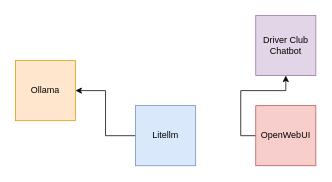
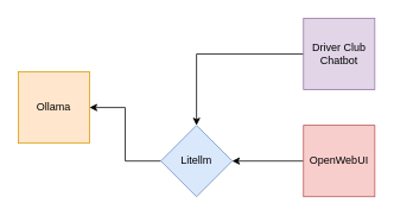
  <mxCell id="0" />
  <mxCell id="1" parent="0" />
  <mxCell id="2" value="Ollama" style="whiteSpace=wrap;html=1;aspect=fixed;fillColor=#ffe6cc;strokeColor=#d79b00;fontColor=#000000;" parent="1" vertex="1"><mxGeometry x="20" y="80" width="80" height="80" as="geometry" /></mxCell>
  <mxCell id="3" style="edgeStyle=orthogonalEdgeStyle;rounded=0;orthogonalLoop=1;jettySize=auto;html=1;exitX=0;exitY=0.5;exitDx=0;exitDy=0;entryX=1;entryY=0.5;entryDx=0;entryDy=0;" parent="1" source="4" target="2" edge="1"><mxGeometry relative="1" as="geometry" /></mxCell>
- <mxCell id="4" value="Litellm" style="whiteSpace=wrap;html=1;aspect=fixed;fillColor=#dae8fc;strokeColor=#6c8ebf;fontColor=#000000;" parent="1" vertex="1"><mxGeometry x="180" y="140" width="80" height="80" as="geometry" /></mxCell>
- <mxCell id="5" style="edgeStyle=orthogonalEdgeStyle;rounded=0;orthogonalLoop=1;jettySize=auto;html=1;exitX=0;exitY=0.5;exitDx=0;exitDy=0;" parent="1" source="6" target="8" edge="1"><mxGeometry relative="1" as="geometry" /></mxCell>
+ <mxCell id="4" value="Litellm" style="rhombus;whiteSpace=wrap;html=1;aspect=fixed;fillColor=#dae8fc;strokeColor=#6c8ebf;fontColor=#000000;" parent="1" vertex="1"><mxGeometry x="180" y="140" width="80" height="80" as="geometry" /></mxCell>
+ <mxCell id="5" style="edgeStyle=orthogonalEdgeStyle;rounded=0;orthogonalLoop=1;jettySize=auto;html=1;exitX=0;exitY=0.5;exitDx=0;exitDy=0;entryX=1;entryY=0.5;entryDx=0;entryDy=0;" parent="1" source="6" target="4" edge="1"><mxGeometry relative="1" as="geometry" /></mxCell>
  <mxCell id="6" value="OpenWebUI" style="whiteSpace=wrap;html=1;aspect=fixed;fillColor=#f8cecc;strokeColor=#b85450;fontColor=#000000;" parent="1" vertex="1"><mxGeometry x="340" y="140" width="80" height="80" as="geometry" /></mxCell>
+ <mxCell id="7" style="edgeStyle=orthogonalEdgeStyle;rounded=0;orthogonalLoop=1;jettySize=auto;html=1;exitX=0;exitY=0.5;exitDx=0;exitDy=0;entryX=0.5;entryY=0;entryDx=0;entryDy=0;" parent="1" source="8" target="4" edge="1"><mxGeometry relative="1" as="geometry" /></mxCell>
  <mxCell id="8" value="Driver Club Chatbot" style="whiteSpace=wrap;html=1;aspect=fixed;fillColor=#e1d5e7;strokeColor=#9673a6;fontColor=#000000;" parent="1" vertex="1"><mxGeometry x="340" y="20" width="80" height="80" as="geometry" /></mxCell>
